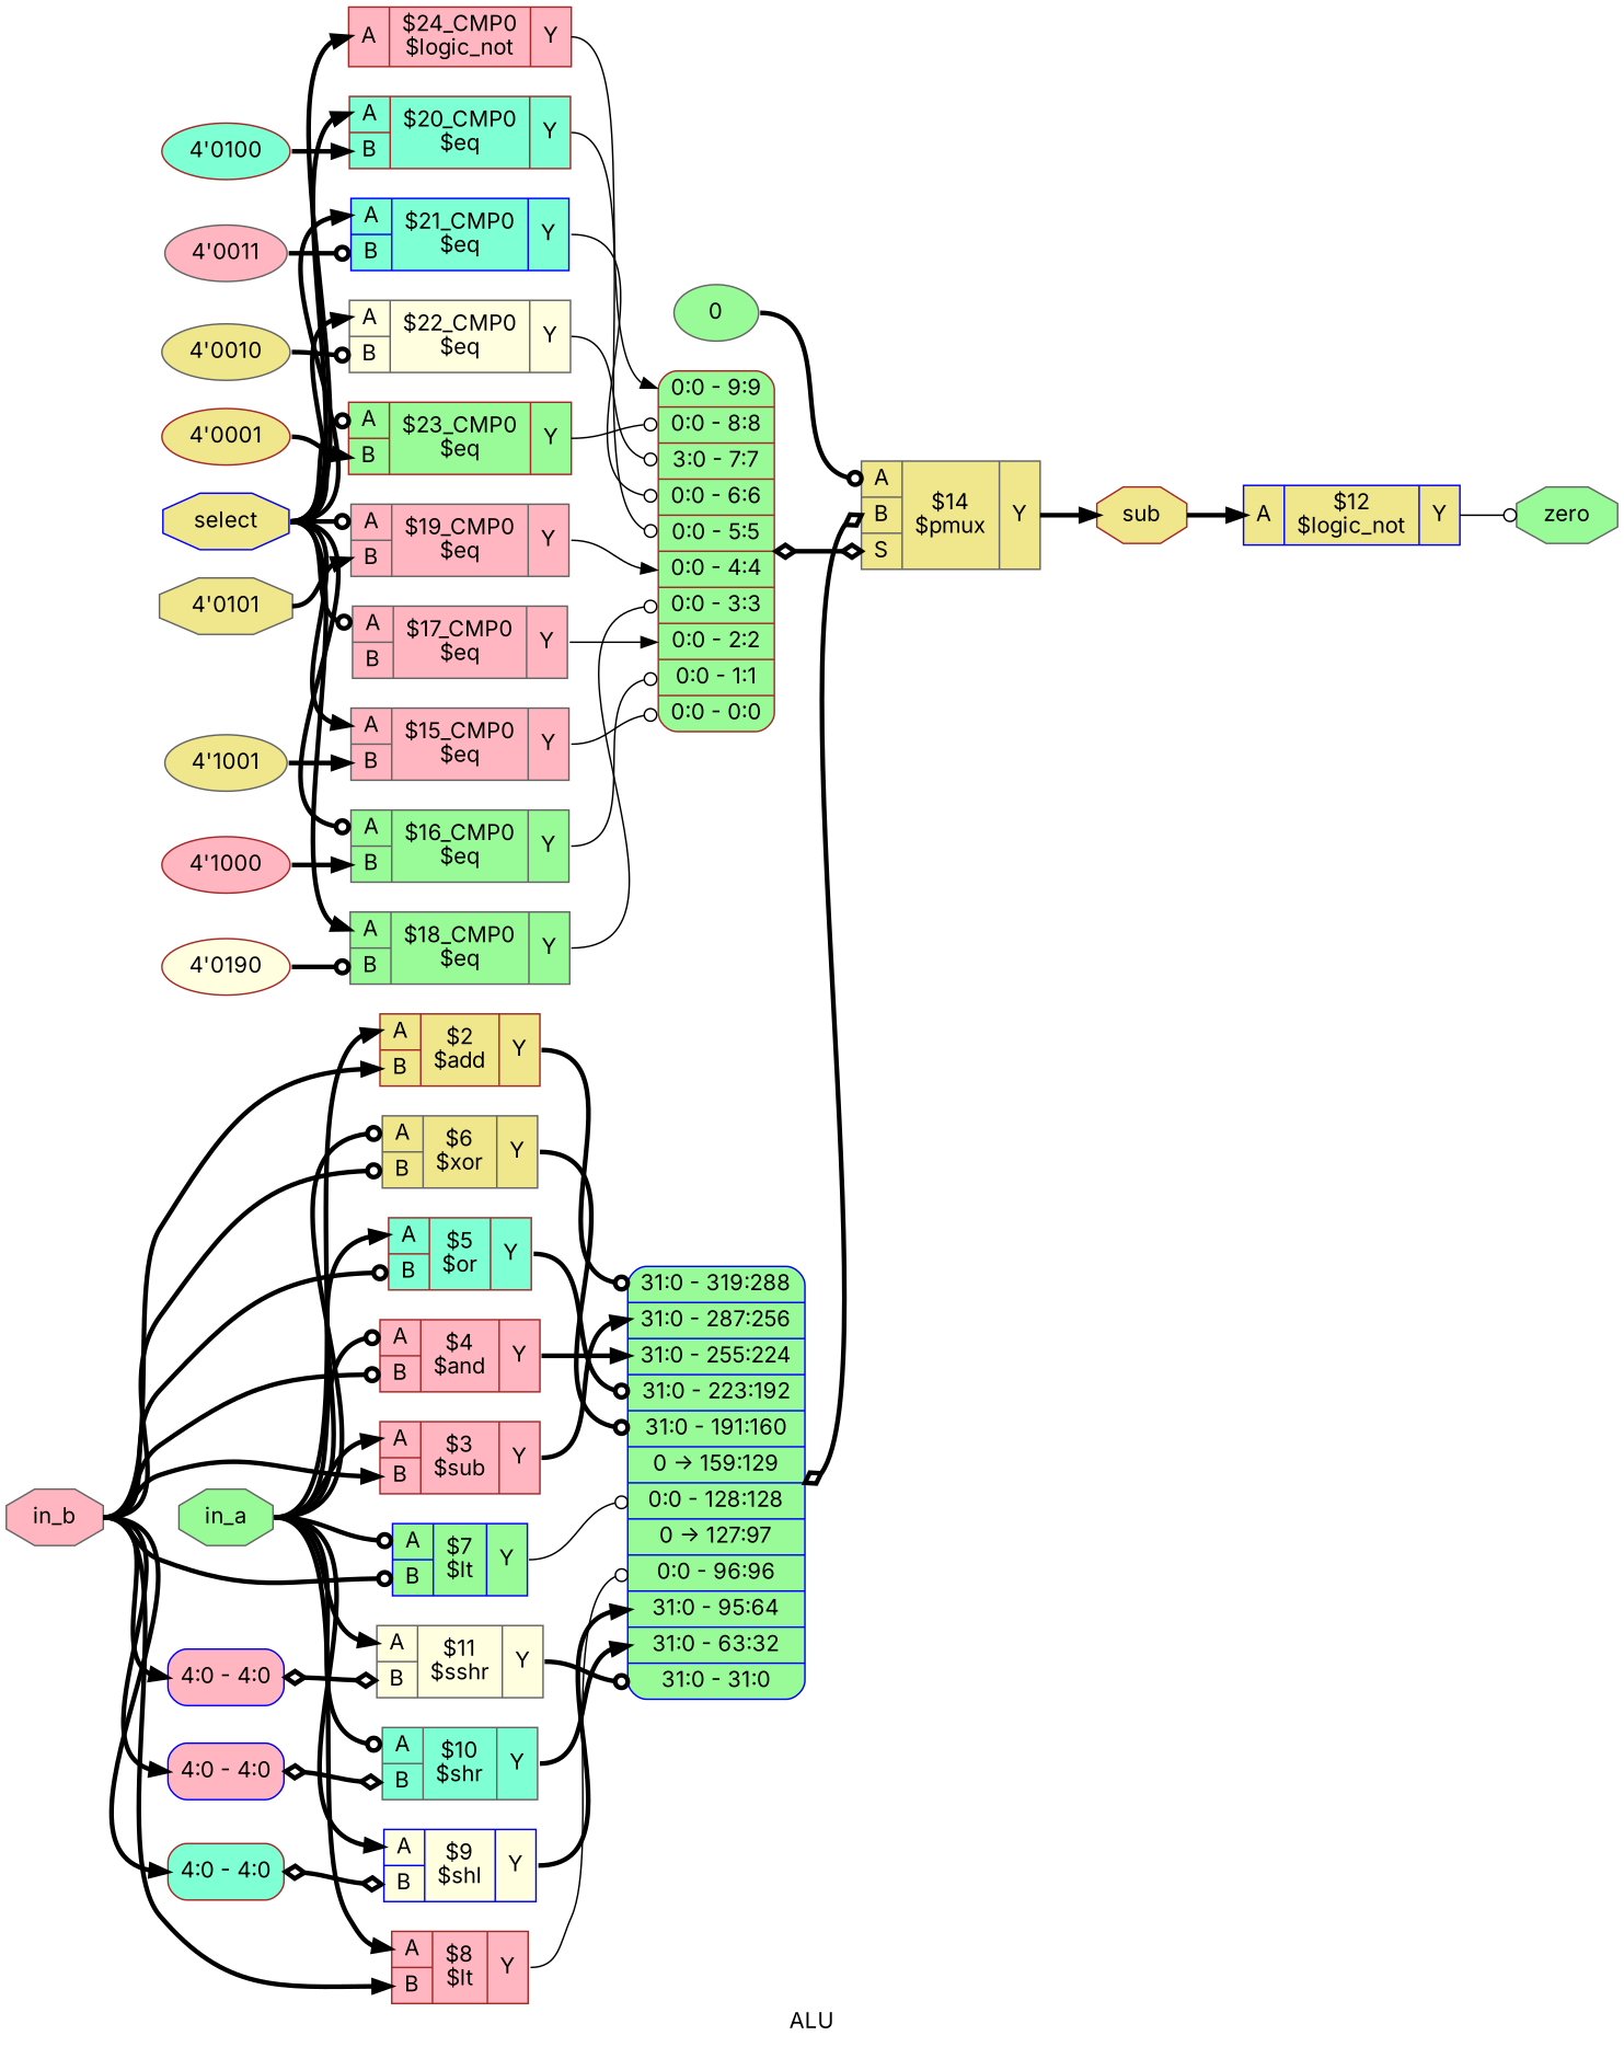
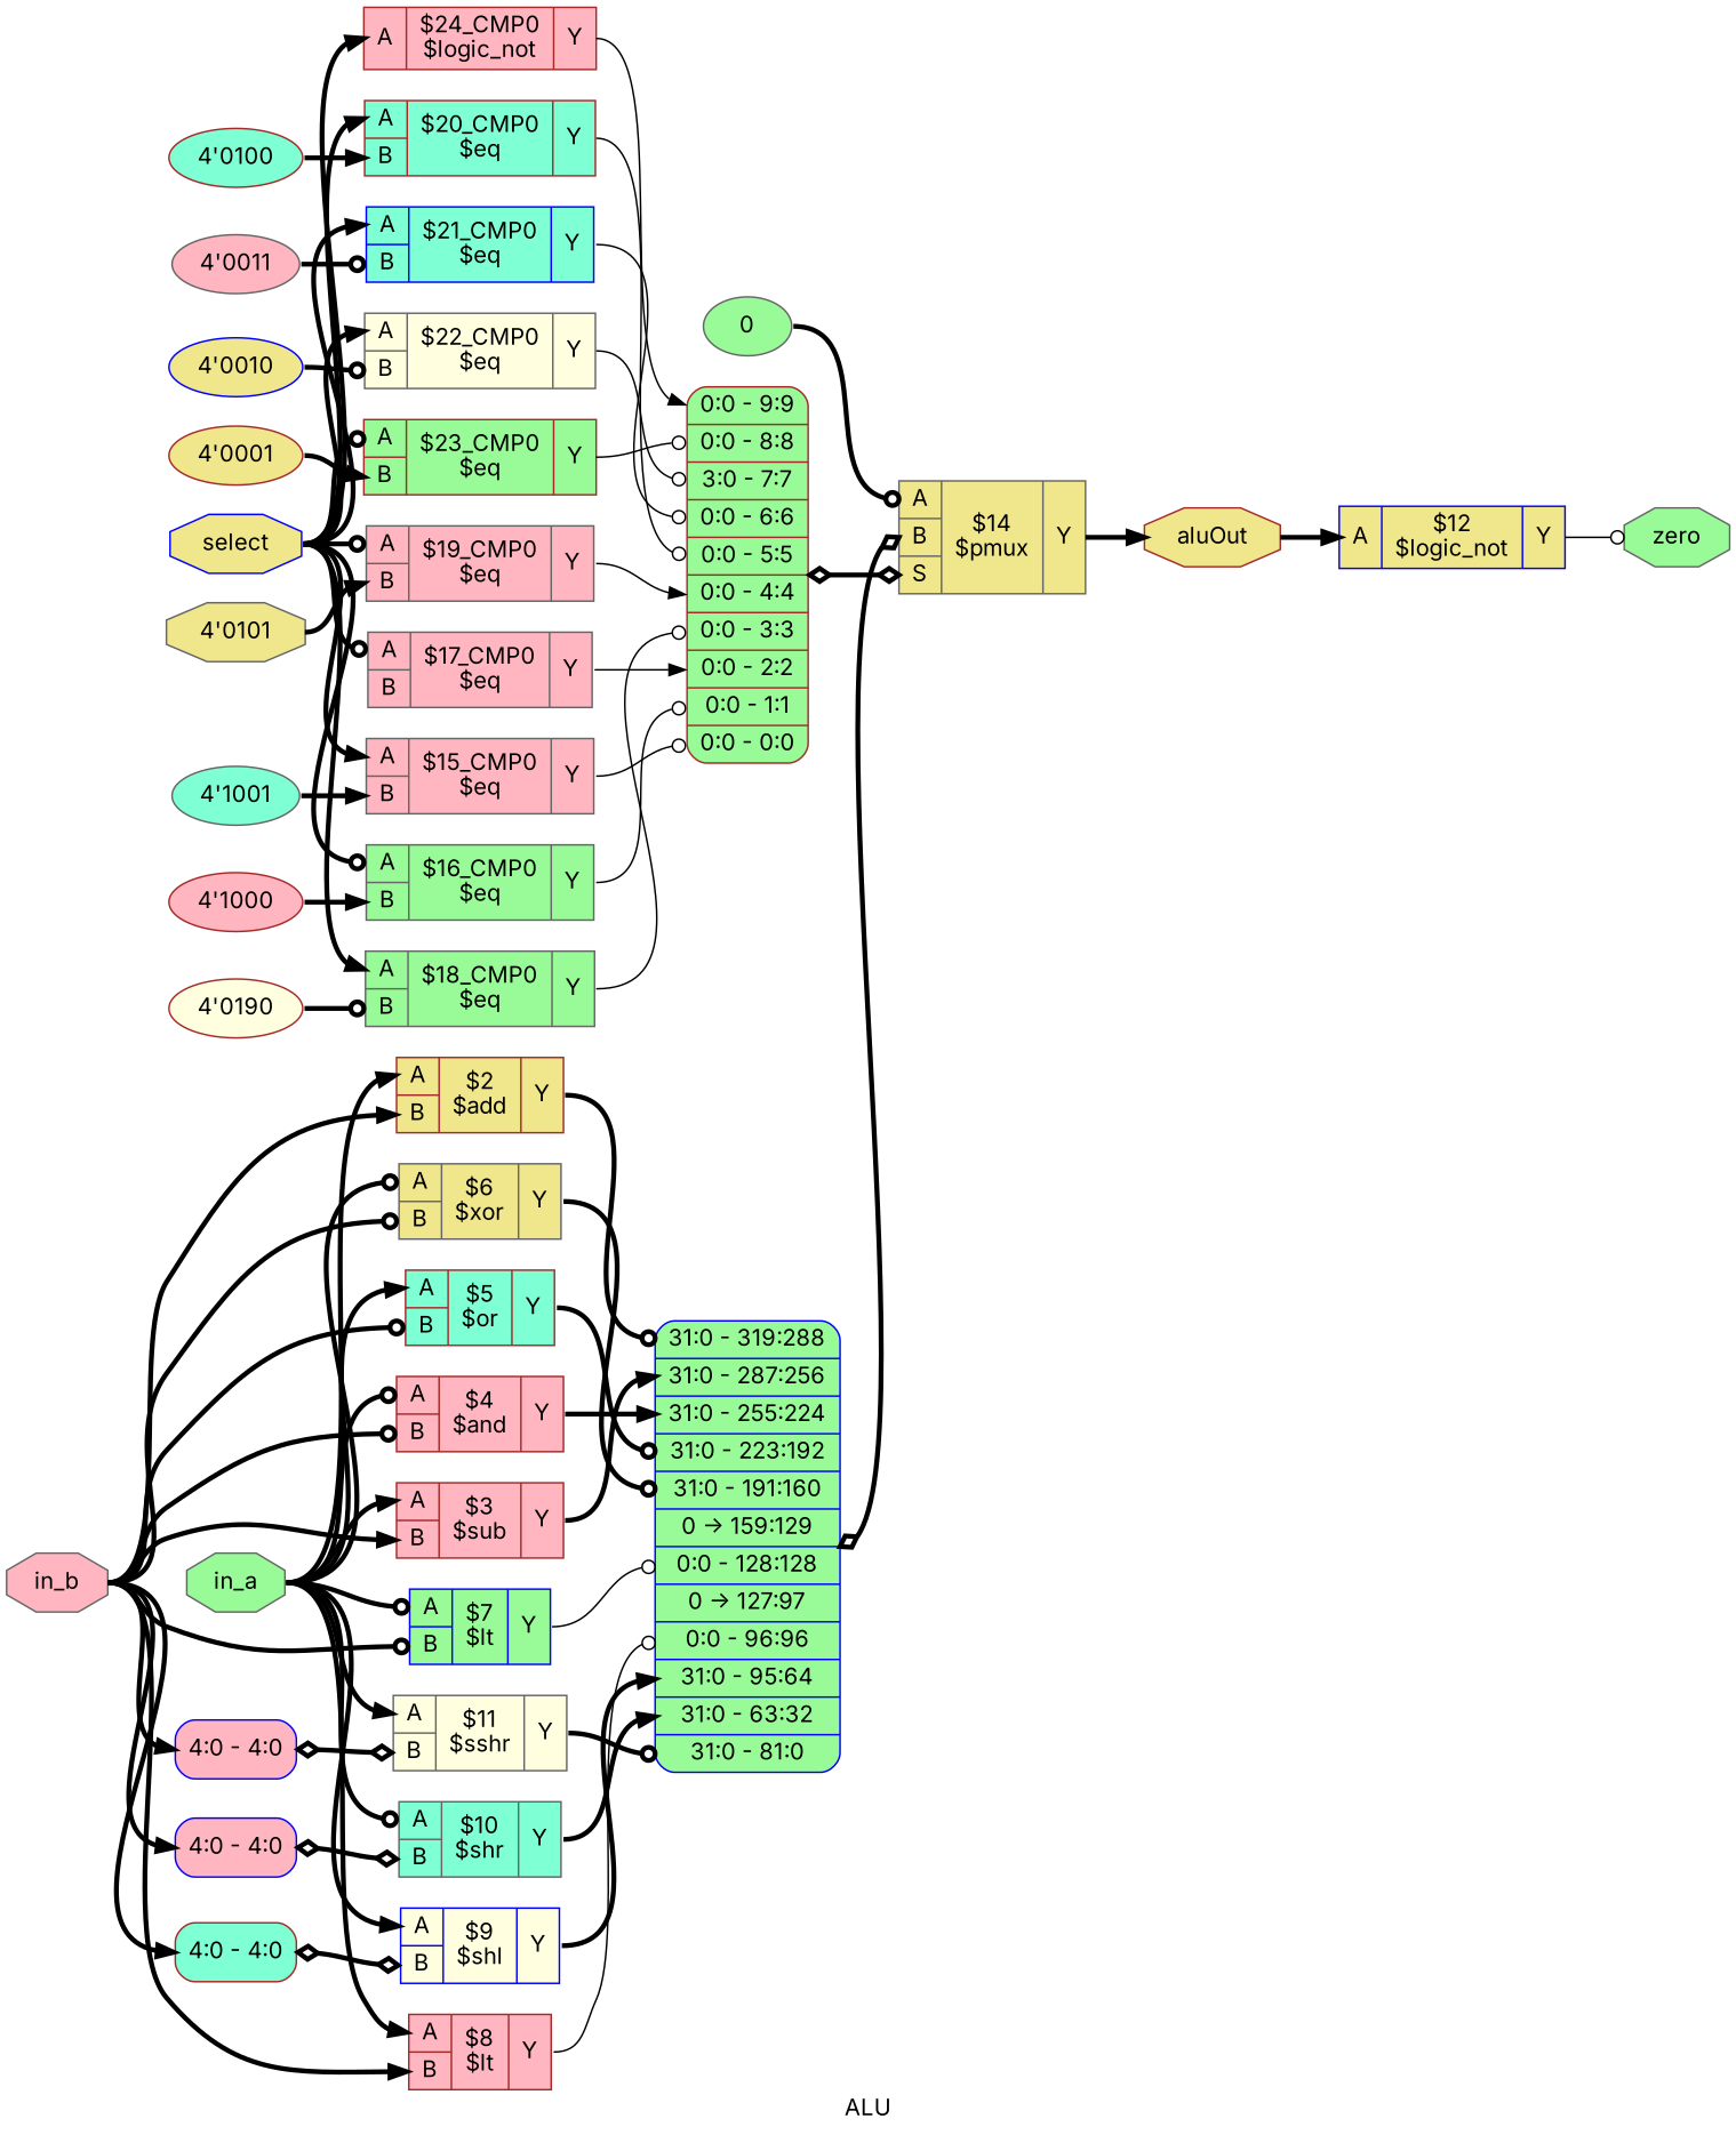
  digraph {
    fontname=Inter
    label=ALU
    rankdir=LR
    remincross=true
    node [color=gray40 fillcolor=lightpink fontname=Inter shape=record style=filled]
    edge [arrowhead=normal color=black fontcolor=black fontname=Inter headport="p26:w" style="setlinewidth(3)" tailport=e]
-   n1 [color=brown fillcolor=khaki fontcolor=black label=sub shape=octagon]
+   n1 [color=brown fillcolor=khaki fontcolor=black label=aluOut shape=octagon]
    n2 [color=blue fillcolor=khaki label="{{<p26> A}|$12\n$logic_not|{<p28> Y}}"]
    n3 [fillcolor=palegreen fontcolor=black label=zero shape=octagon]
    n4 [fillcolor=palegreen fontcolor=black label=in_a shape=octagon]
    n5 [color=brown fillcolor=khaki label="{{<p26> A|<p27> B}|$2\n$add|{<p28> Y}}"]
    n6 [color=brown label="{{<p26> A|<p27> B}|$4\n$and|{<p28> Y}}"]
    n7 [color=blue fillcolor=palegreen label="{{<p26> A|<p27> B}|$7\n$lt|{<p28> Y}}"]
    n8 [color=brown label="{{<p26> A|<p27> B}|$8\n$lt|{<p28> Y}}"]
    n9 [color=brown fillcolor=aquamarine label="{{<p26> A|<p27> B}|$5\n$or|{<p28> Y}}"]
    n10 [color=blue fillcolor=lightyellow label="{{<p26> A|<p27> B}|$9\n$shl|{<p28> Y}}"]
    n11 [fillcolor=aquamarine label="{{<p26> A|<p27> B}|$10\n$shr|{<p28> Y}}"]
    n12 [fillcolor=lightyellow label="{{<p26> A|<p27> B}|$11\n$sshr|{<p28> Y}}"]
    n13 [color=brown label="{{<p26> A|<p27> B}|$3\n$sub|{<p28> Y}}"]
    n14 [fillcolor=khaki label="{{<p26> A|<p27> B}|$6\n$xor|{<p28> Y}}"]
-   n15 [color=blue fillcolor=palegreen fontcolor=black label="<s11> 31:0 - 319:288 |<s10> 31:0 - 287:256 |<s9> 31:0 - 255:224 |<s8> 31:0 - 223:192 |<s7> 31:0 - 191:160 |0 -&gt; 159:129 |<s5> 0:0 - 128:128 |0 -&gt; 127:97 |<s3> 0:0 - 96:96 |<s2> 31:0 - 95:64 |<s1> 31:0 - 63:32 |<s0> 31:0 - 31:0 " style="rounded,filled"]
+   n15 [color=blue fillcolor=palegreen fontcolor=black label="<s11> 31:0 - 319:288 |<s10> 31:0 - 287:256 |<s9> 31:0 - 255:224 |<s8> 31:0 - 223:192 |<s7> 31:0 - 191:160 |0 -&gt; 159:129 |<s5> 0:0 - 128:128 |0 -&gt; 127:97 |<s3> 0:0 - 96:96 |<s2> 31:0 - 95:64 |<s1> 31:0 - 63:32 |<s0> 31:0 - 81:0 " style="rounded,filled"]
    n16 [fontcolor=black label=in_b shape=octagon]
    n17 [color=brown fillcolor=aquamarine fontcolor=black label="<s0> 4:0 - 4:0 " style="rounded,filled"]
    n18 [color=blue fontcolor=black label="<s0> 4:0 - 4:0 " style="rounded,filled"]
    n19 [color=blue fontcolor=black label="<s0> 4:0 - 4:0 " style="rounded,filled"]
    n20 [color=blue fillcolor=khaki fontcolor=black label=select shape=octagon]
    n21 [label="{{<p26> A|<p27> B}|$15_CMP0\n$eq|{<p28> Y}}"]
    n22 [fillcolor=palegreen label="{{<p26> A|<p27> B}|$16_CMP0\n$eq|{<p28> Y}}"]
    n23 [label="{{<p26> A|<p27> B}|$17_CMP0\n$eq|{<p28> Y}}"]
    n24 [fillcolor=palegreen label="{{<p26> A|<p27> B}|$18_CMP0\n$eq|{<p28> Y}}"]
    n25 [label="{{<p26> A|<p27> B}|$19_CMP0\n$eq|{<p28> Y}}"]
    n26 [color=brown fillcolor=aquamarine label="{{<p26> A|<p27> B}|$20_CMP0\n$eq|{<p28> Y}}"]
    n27 [color=blue fillcolor=aquamarine label="{{<p26> A|<p27> B}|$21_CMP0\n$eq|{<p28> Y}}"]
    n28 [fillcolor=lightyellow label="{{<p26> A|<p27> B}|$22_CMP0\n$eq|{<p28> Y}}"]
    n29 [color=brown fillcolor=palegreen label="{{<p26> A|<p27> B}|$23_CMP0\n$eq|{<p28> Y}}"]
    n30 [color=brown label="{{<p26> A}|$24_CMP0\n$logic_not|{<p28> Y}}"]
    n31 [color=brown fillcolor=palegreen fontcolor=black label="<s9> 0:0 - 9:9 |<s8> 0:0 - 8:8 |<s7> 3:0 - 7:7 |<s6> 0:0 - 6:6 |<s5> 0:0 - 5:5 |<s4> 0:0 - 4:4 |<s3> 0:0 - 3:3 |<s2> 0:0 - 2:2 |<s1> 0:0 - 1:1 |<s0> 0:0 - 0:0 " style="rounded,filled"]
    n32 [fillcolor=khaki label="{{<p26> A|<p27> B|<p35> S}|$14\n$pmux|{<p28> Y}}"]
    n33 [fillcolor=palegreen label=0 shape=""]
-   n34 [fillcolor=khaki label="4'1001" shape=""]
+   n34 [fillcolor=aquamarine label="4'1001" shape=""]
    n35 [color=brown label="4'1000" shape=""]
    n36 [color=brown fillcolor=lightyellow label="4'0190" shape=""]
    n37 [fillcolor=khaki label="4'0101" shape=octagon]
    n38 [color=brown fillcolor=aquamarine label="4'0100" shape=""]
    n39 [label="4'0011" shape=""]
-   n40 [fillcolor=khaki label="4'0010" shape=""]
+   n40 [color=blue fillcolor=khaki label="4'0010" shape=""]
    n41 [color=brown fillcolor=khaki label="4'0001" shape=""]
    n1 -> n2
    n2 -> n3 [arrowhead=odot headport=w tailport="p28:e" style=""]
    n4 -> n5
    n4 -> n6 [arrowhead=odot]
    n4 -> n7 [arrowhead=odot]
    n4 -> n8
    n4 -> n9
    n4 -> n10
    n4 -> n11 [arrowhead=odot]
    n4 -> n12
    n4 -> n13
    n4 -> n14 [arrowhead=odot]
    n5 -> n15 [arrowhead=odot headport="s11:w" tailport="p28:e"]
    n6 -> n15 [headport="s9:w" tailport="p28:e"]
    n7 -> n15 [arrowhead=odot headport="s5:w" tailport="p28:e" style=""]
    n8 -> n15 [arrowhead=odot headport="s3:w" tailport="p28:e" style=""]
    n9 -> n15 [arrowhead=odot headport="s8:w" tailport="p28:e"]
    n10 -> n15 [headport="s2:w" tailport="p28:e"]
    n11 -> n15 [headport="s1:w" tailport="p28:e"]
    n12 -> n15 [arrowhead=odot headport="s0:w" tailport="p28:e"]
    n13 -> n15 [headport="s10:w" tailport="p28:e"]
    n14 -> n15 [arrowhead=odot headport="s7:w" tailport="p28:e"]
    n15 -> n32 [arrowhead=odiamond arrowtail=odiamond dir=both headport="p27:w"]
    n16 -> n5 [headport="p27:w"]
    n16 -> n6 [arrowhead=odot headport="p27:w"]
    n16 -> n7 [arrowhead=odot headport="p27:w"]
    n16 -> n8 [headport="p27:w"]
    n16 -> n9 [arrowhead=odot headport="p27:w"]
    n16 -> n13 [headport="p27:w"]
    n16 -> n14 [arrowhead=odot headport="p27:w"]
    n16 -> n17 [headport="s0:w"]
    n16 -> n18 [headport="s0:w"]
    n16 -> n19 [headport="s0:w"]
    n17 -> n10 [arrowhead=odiamond arrowtail=odiamond dir=both headport="p27:w"]
    n18 -> n11 [arrowhead=odiamond arrowtail=odiamond dir=both headport="p27:w"]
    n19 -> n12 [arrowhead=odiamond arrowtail=odiamond dir=both headport="p27:w"]
    n20 -> n21
    n20 -> n22 [arrowhead=odot]
    n20 -> n23 [arrowhead=odot]
    n20 -> n24
    n20 -> n25 [arrowhead=odot]
    n20 -> n26
    n20 -> n27
    n20 -> n28
    n20 -> n29 [arrowhead=odot]
    n20 -> n30
    n21 -> n31 [arrowhead=odot headport="s0:w" tailport="p28:e" style=""]
    n22 -> n31 [arrowhead=odot headport="s1:w" tailport="p28:e" style=""]
    n23 -> n31 [headport="s2:w" tailport="p28:e" style=""]
    n24 -> n31 [arrowhead=odot headport="s3:w" tailport="p28:e" style=""]
    n25 -> n31 [headport="s4:w" tailport="p28:e" style=""]
    n26 -> n31 [arrowhead=odot headport="s5:w" tailport="p28:e" style=""]
    n27 -> n31 [arrowhead=odot headport="s6:w" tailport="p28:e" style=""]
    n28 -> n31 [arrowhead=odot headport="s7:w" tailport="p28:e" style=""]
    n29 -> n31 [arrowhead=odot headport="s8:w" tailport="p28:e" style=""]
    n30 -> n31 [headport="s9:w" tailport="p28:e" style=""]
    n31 -> n32 [arrowhead=odiamond arrowtail=odiamond dir=both headport="p35:w"]
    n32 -> n1 [headport=w tailport="p28:e"]
    n33 -> n32 [arrowhead=odot]
    n34 -> n21 [headport="p27:w"]
    n35 -> n22 [headport="p27:w"]
    n36 -> n24 [arrowhead=odot headport="p27:w"]
    n37 -> n25 [headport="p27:w"]
    n38 -> n26 [headport="p27:w"]
    n39 -> n27 [arrowhead=odot headport="p27:w"]
    n40 -> n28 [arrowhead=odot headport="p27:w"]
    n41 -> n29 [headport="p27:w"]
  }
